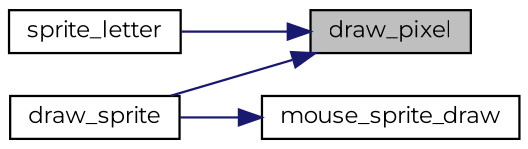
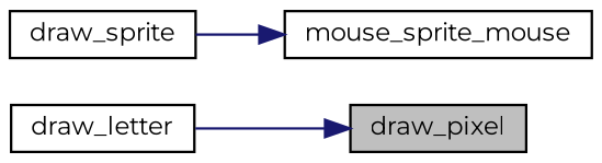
  digraph {
    fontname=Montserrat
    rankdir=RL
    node [color=black fillcolor=white fontname=Montserrat fontsize=10 shape=record style=filled]
    edge [color=midnightblue dir=back fontname=Montserrat fontsize=10 labelfontname=Helvetica labelfontsize=10 style=solid]
    n1 [fillcolor=grey75 fontcolor=black height=0.2 label=draw_pixel width=0.4]
-   n2 [height=0.2 label=sprite_letter width=0.4]
+   n2 [height=0.2 label=draw_letter width=0.4]
    n3 [height=0.2 label=draw_sprite width=0.4]
-   n4 [height=0.2 label=mouse_sprite_draw width=0.4]
+   n4 [height=0.2 label=mouse_sprite_mouse width=0.4]
    n1 -> n2
-   n1 -> n3
    n4 -> n3
  }
